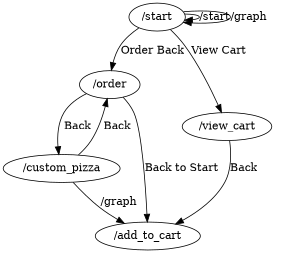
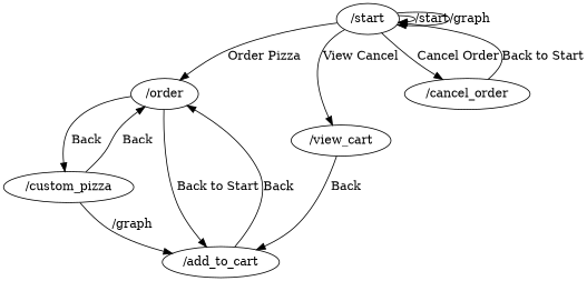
  digraph {
    "/start"
    "/order"
    "/view_cart"
+   "/cancel_order"
    "/custom_pizza"
    "/add_to_cart"
    "/start" -> "/start" [label="/start"]
    "/start" -> "/start" [label="/graph"]
-   "/start" -> "/order" [label="Order Back"]
-   "/start" -> "/view_cart" [label="View Cart"]
+   "/start" -> "/order" [label="Order Pizza"]
+   "/start" -> "/view_cart" [label="View Cancel"]
+   "/start" -> "/cancel_order" [label="Cancel Order"]
    "/order" -> "/custom_pizza" [label=Back]
    "/order" -> "/add_to_cart" [label="Back to Start"]
    "/view_cart" -> "/add_to_cart" [label=Back]
+   "/cancel_order" -> "/start" [label="Back to Start"]
    "/custom_pizza" -> "/order" [label=Back]
    "/custom_pizza" -> "/add_to_cart" [label="/graph"]
+   "/add_to_cart" -> "/order" [label=Back]
  }
